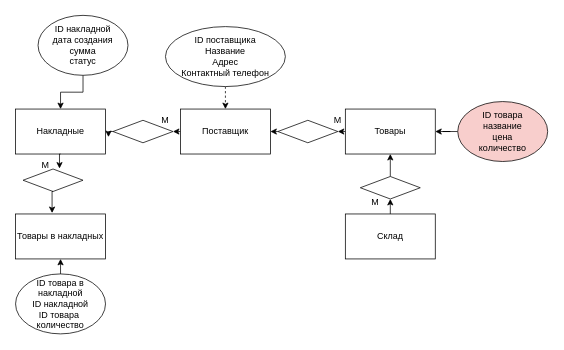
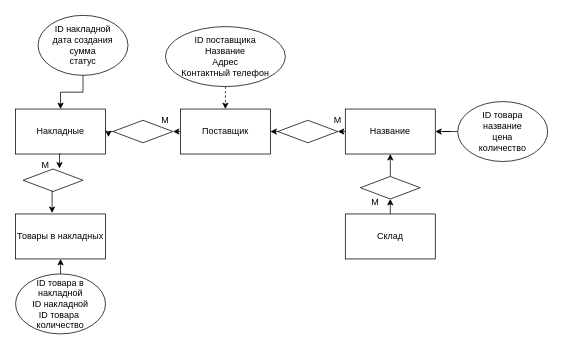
  <mxCell id="0" />
  <mxCell id="1" parent="0" />
  <mxCell id="2" style="edgeStyle=orthogonalEdgeStyle;rounded=0;orthogonalLoop=1;jettySize=auto;html=1;exitX=0;exitY=0.5;exitDx=0;exitDy=0;entryX=1;entryY=0.5;entryDx=0;entryDy=0;" edge="1" parent="1" source="3" target="15"><mxGeometry relative="1" as="geometry" /></mxCell>
- <mxCell id="3" value="Товары" style="rounded=0;whiteSpace=wrap;html=1;" vertex="1" parent="1"><mxGeometry x="460" y="145" width="120" height="60" as="geometry" /></mxCell>
+ <mxCell id="3" value="Название" style="rounded=0;whiteSpace=wrap;html=1;" vertex="1" parent="1"><mxGeometry x="460" y="145" width="120" height="60" as="geometry" /></mxCell>
  <mxCell id="4" value="Накладные" style="rounded=0;whiteSpace=wrap;html=1;" vertex="1" parent="1"><mxGeometry x="20" y="145" width="120" height="60" as="geometry" /></mxCell>
  <mxCell id="5" value="Товары в накладных" style="rounded=0;whiteSpace=wrap;html=1;" vertex="1" parent="1"><mxGeometry x="20" y="285" width="120" height="60" as="geometry" /></mxCell>
  <mxCell id="6" style="edgeStyle=orthogonalEdgeStyle;rounded=0;orthogonalLoop=1;jettySize=auto;html=1;exitX=0.5;exitY=0;exitDx=0;exitDy=0;entryX=0.5;entryY=1;entryDx=0;entryDy=0;" edge="1" parent="1" source="7" target="11"><mxGeometry relative="1" as="geometry" /></mxCell>
  <mxCell id="7" value="Склад" style="rounded=0;whiteSpace=wrap;html=1;" vertex="1" parent="1"><mxGeometry x="460" y="285" width="120" height="60" as="geometry" /></mxCell>
  <mxCell id="8" style="edgeStyle=orthogonalEdgeStyle;rounded=0;orthogonalLoop=1;jettySize=auto;html=1;exitX=0;exitY=0.5;exitDx=0;exitDy=0;entryX=1;entryY=0.5;entryDx=0;entryDy=0;" edge="1" parent="1" source="9" target="13"><mxGeometry relative="1" as="geometry" /></mxCell>
  <mxCell id="9" value="Поставщик" style="rounded=0;whiteSpace=wrap;html=1;" vertex="1" parent="1"><mxGeometry x="240" y="145" width="120" height="60" as="geometry" /></mxCell>
  <mxCell id="10" style="edgeStyle=orthogonalEdgeStyle;rounded=0;orthogonalLoop=1;jettySize=auto;html=1;exitX=0.5;exitY=0;exitDx=0;exitDy=0;entryX=0.5;entryY=1;entryDx=0;entryDy=0;" edge="1" parent="1" source="11" target="3"><mxGeometry relative="1" as="geometry" /></mxCell>
  <mxCell id="11" value="" style="rhombus;whiteSpace=wrap;html=1;" vertex="1" parent="1"><mxGeometry x="480" y="235" width="80" height="30" as="geometry" /></mxCell>
  <mxCell id="12" value="" style="rhombus;whiteSpace=wrap;html=1;" vertex="1" parent="1"><mxGeometry x="30" y="225" width="80" height="30" as="geometry" /></mxCell>
  <mxCell id="13" value="" style="rhombus;whiteSpace=wrap;html=1;" vertex="1" parent="1"><mxGeometry x="150" y="160" width="80" height="30" as="geometry" /></mxCell>
  <mxCell id="14" style="edgeStyle=orthogonalEdgeStyle;rounded=0;orthogonalLoop=1;jettySize=auto;html=1;exitX=0;exitY=0.5;exitDx=0;exitDy=0;entryX=1;entryY=0.5;entryDx=0;entryDy=0;" edge="1" parent="1" source="15" target="9"><mxGeometry relative="1" as="geometry" /></mxCell>
  <mxCell id="15" value="" style="rhombus;whiteSpace=wrap;html=1;" vertex="1" parent="1"><mxGeometry x="370" y="160" width="80" height="30" as="geometry" /></mxCell>
  <mxCell id="16" style="edgeStyle=orthogonalEdgeStyle;rounded=0;orthogonalLoop=1;jettySize=auto;html=1;entryX=1;entryY=0.5;entryDx=0;entryDy=0;" edge="1" parent="1" source="17" target="3"><mxGeometry relative="1" as="geometry" /></mxCell>
- <mxCell id="17" value="ID товара&lt;br&gt;название&lt;br&gt;цена&lt;br&gt;количество" style="ellipse;whiteSpace=wrap;html=1;fillColor=#f8cecc;" vertex="1" parent="1"><mxGeometry x="610" y="135" width="120" height="80" as="geometry" /></mxCell>
+ <mxCell id="17" value="ID товара&lt;br&gt;название&lt;br&gt;цена&lt;br&gt;количество" style="ellipse;whiteSpace=wrap;html=1;" vertex="1" parent="1"><mxGeometry x="610" y="135" width="120" height="80" as="geometry" /></mxCell>
  <mxCell id="18" style="edgeStyle=orthogonalEdgeStyle;rounded=0;orthogonalLoop=1;jettySize=auto;html=1;exitX=0.5;exitY=1;exitDx=0;exitDy=0;entryX=0.5;entryY=0;entryDx=0;entryDy=0;dashed=1;" edge="1" parent="1" source="19" target="9"><mxGeometry relative="1" as="geometry" /></mxCell>
  <mxCell id="19" value="ID поставщика&lt;br&gt;Название&lt;br&gt;Адрес&lt;br&gt;Контактный телефон" style="ellipse;whiteSpace=wrap;html=1;" vertex="1" parent="1"><mxGeometry x="220" y="35" width="160" height="80" as="geometry" /></mxCell>
  <mxCell id="20" style="edgeStyle=orthogonalEdgeStyle;rounded=0;orthogonalLoop=1;jettySize=auto;html=1;exitX=0.5;exitY=1;exitDx=0;exitDy=0;entryX=0.5;entryY=0;entryDx=0;entryDy=0;" edge="1" parent="1" source="21" target="4"><mxGeometry relative="1" as="geometry" /></mxCell>
  <mxCell id="21" value="ID накладной&lt;br&gt;дата создания&lt;br&gt;сумма&lt;br&gt;статус" style="ellipse;whiteSpace=wrap;html=1;" vertex="1" parent="1"><mxGeometry x="50" y="20" width="120" height="80" as="geometry" /></mxCell>
  <mxCell id="22" style="edgeStyle=orthogonalEdgeStyle;rounded=0;orthogonalLoop=1;jettySize=auto;html=1;exitX=0.5;exitY=0;exitDx=0;exitDy=0;entryX=0.5;entryY=1;entryDx=0;entryDy=0;" edge="1" parent="1" source="23" target="5"><mxGeometry relative="1" as="geometry" /></mxCell>
  <mxCell id="23" value="ID товара в накладной&lt;br&gt;ID накладной&lt;br&gt;ID товара&amp;nbsp;&lt;br&gt;количество" style="ellipse;whiteSpace=wrap;html=1;" vertex="1" parent="1"><mxGeometry x="20" y="365" width="120" height="80" as="geometry" /></mxCell>
  <mxCell id="24" style="edgeStyle=orthogonalEdgeStyle;rounded=0;orthogonalLoop=1;jettySize=auto;html=1;exitX=0;exitY=0.5;exitDx=0;exitDy=0;entryX=1.033;entryY=0.622;entryDx=0;entryDy=0;entryPerimeter=0;" edge="1" parent="1" source="13" target="4"><mxGeometry relative="1" as="geometry" /></mxCell>
  <mxCell id="25" style="edgeStyle=orthogonalEdgeStyle;rounded=0;orthogonalLoop=1;jettySize=auto;html=1;exitX=0.5;exitY=1;exitDx=0;exitDy=0;entryX=0.608;entryY=-0.022;entryDx=0;entryDy=0;entryPerimeter=0;" edge="1" parent="1" source="4" target="12"><mxGeometry relative="1" as="geometry" /></mxCell>
  <mxCell id="26" style="edgeStyle=orthogonalEdgeStyle;rounded=0;orthogonalLoop=1;jettySize=auto;html=1;exitX=0.5;exitY=1;exitDx=0;exitDy=0;entryX=0.406;entryY=-0.022;entryDx=0;entryDy=0;entryPerimeter=0;" edge="1" parent="1" source="12" target="5"><mxGeometry relative="1" as="geometry" /></mxCell>
  <mxCell id="27" value="М" style="text;html=1;strokeColor=none;fillColor=none;align=center;verticalAlign=middle;whiteSpace=wrap;rounded=0;" vertex="1" parent="1"><mxGeometry x="470" y="255" width="60" height="30" as="geometry" /></mxCell>
  <mxCell id="28" value="М" style="text;html=1;strokeColor=none;fillColor=none;align=center;verticalAlign=middle;whiteSpace=wrap;rounded=0;" vertex="1" parent="1"><mxGeometry x="420" y="145" width="60" height="30" as="geometry" /></mxCell>
  <mxCell id="29" value="М" style="text;html=1;strokeColor=none;fillColor=none;align=center;verticalAlign=middle;whiteSpace=wrap;rounded=0;" vertex="1" parent="1"><mxGeometry x="190" y="145" width="60" height="30" as="geometry" /></mxCell>
  <mxCell id="30" value="М" style="text;html=1;strokeColor=none;fillColor=none;align=center;verticalAlign=middle;whiteSpace=wrap;rounded=0;" vertex="1" parent="1"><mxGeometry x="30" y="205" width="60" height="30" as="geometry" /></mxCell>
